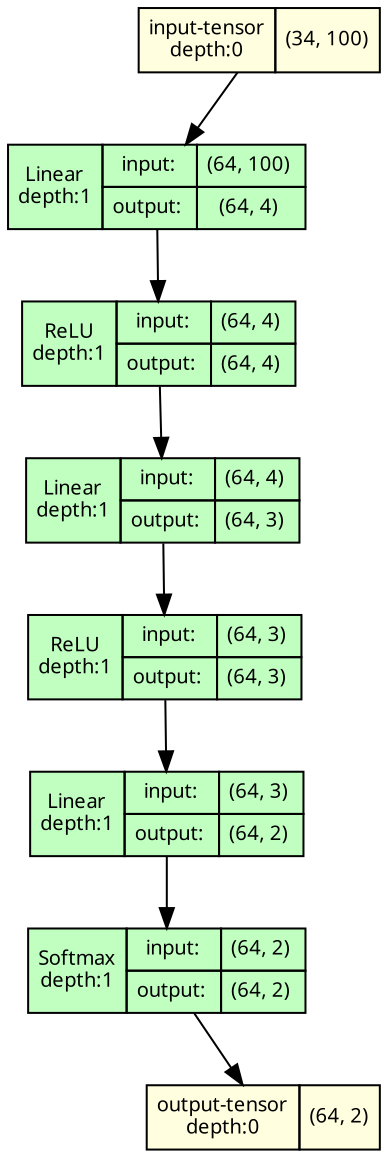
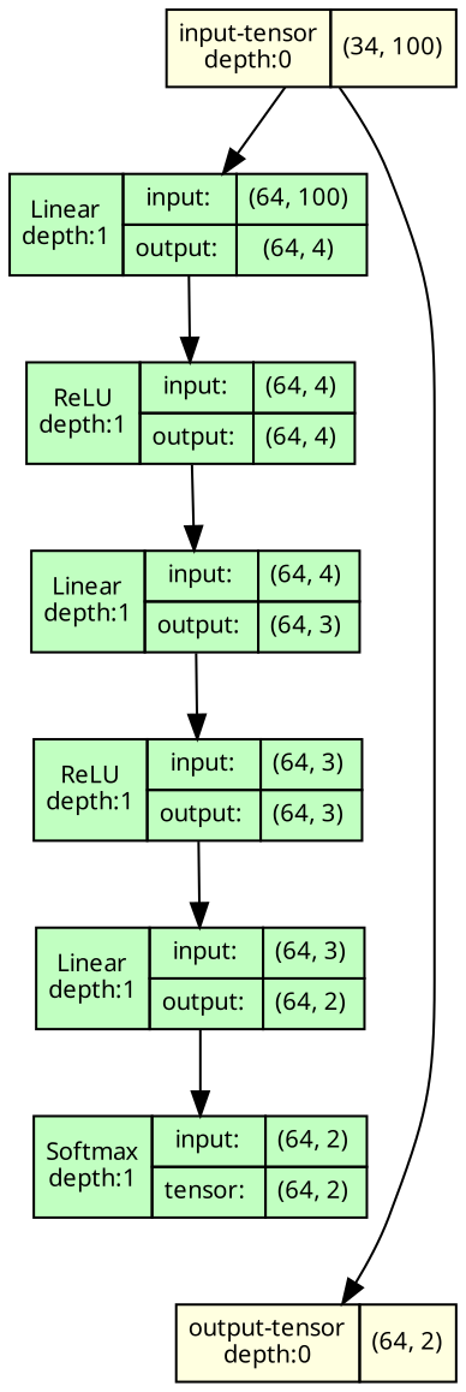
  strict digraph {
    ordering=in
    rankdir=TB
    node [align=left fillcolor=darkseagreen1 fontname="Linux libertine" fontsize=10 margin=0 ranksep=0.1 shape=plaintext style=filled]
    edge [fontsize=10]
    n1 [fillcolor=lightyellow height=0.2 label=<                     <TABLE BORDER="0" CELLBORDER="1"                     CELLSPACING="0" CELLPADDING="4">                         <TR><TD>input-tensor<BR/>depth:0</TD><TD>(34, 100)</TD></TR>                     </TABLE>>]
    n2 [height=0.2 label=<                     <TABLE BORDER="0" CELLBORDER="1"                     CELLSPACING="0" CELLPADDING="4">                     <TR>                         <TD ROWSPAN="2">Linear<BR/>depth:1</TD>                         <TD COLSPAN="2">input:</TD>                         <TD COLSPAN="2">(64, 100) </TD>                     </TR>                     <TR>                         <TD COLSPAN="2">output: </TD>                         <TD COLSPAN="2">(64, 4) </TD>                     </TR>                     </TABLE>>]
    n3 [height=0.2 label=<                     <TABLE BORDER="0" CELLBORDER="1"                     CELLSPACING="0" CELLPADDING="4">                     <TR>                         <TD ROWSPAN="2">ReLU<BR/>depth:1</TD>                         <TD COLSPAN="2">input:</TD>                         <TD COLSPAN="2">(64, 4) </TD>                     </TR>                     <TR>                         <TD COLSPAN="2">output: </TD>                         <TD COLSPAN="2">(64, 4) </TD>                     </TR>                     </TABLE>>]
    n4 [height=0.2 label=<                     <TABLE BORDER="0" CELLBORDER="1"                     CELLSPACING="0" CELLPADDING="4">                     <TR>                         <TD ROWSPAN="2">Linear<BR/>depth:1</TD>                         <TD COLSPAN="2">input:</TD>                         <TD COLSPAN="2">(64, 4) </TD>                     </TR>                     <TR>                         <TD COLSPAN="2">output: </TD>                         <TD COLSPAN="2">(64, 3) </TD>                     </TR>                     </TABLE>>]
    n5 [height=0.2 label=<                     <TABLE BORDER="0" CELLBORDER="1"                     CELLSPACING="0" CELLPADDING="4">                     <TR>                         <TD ROWSPAN="2">ReLU<BR/>depth:1</TD>                         <TD COLSPAN="2">input:</TD>                         <TD COLSPAN="2">(64, 3) </TD>                     </TR>                     <TR>                         <TD COLSPAN="2">output: </TD>                         <TD COLSPAN="2">(64, 3) </TD>                     </TR>                     </TABLE>>]
    n6 [height=0.2 label=<                     <TABLE BORDER="0" CELLBORDER="1"                     CELLSPACING="0" CELLPADDING="4">                     <TR>                         <TD ROWSPAN="2">Linear<BR/>depth:1</TD>                         <TD COLSPAN="2">input:</TD>                         <TD COLSPAN="2">(64, 3) </TD>                     </TR>                     <TR>                         <TD COLSPAN="2">output: </TD>                         <TD COLSPAN="2">(64, 2) </TD>                     </TR>                     </TABLE>>]
-   n7 [height=0.2 label=<                     <TABLE BORDER="0" CELLBORDER="1"                     CELLSPACING="0" CELLPADDING="4">                     <TR>                         <TD ROWSPAN="2">Softmax<BR/>depth:1</TD>                         <TD COLSPAN="2">input:</TD>                         <TD COLSPAN="2">(64, 2) </TD>                     </TR>                     <TR>                         <TD COLSPAN="2">output: </TD>                         <TD COLSPAN="2">(64, 2) </TD>                     </TR>                     </TABLE>>]
+   n7 [height=0.2 label=<                     <TABLE BORDER="0" CELLBORDER="1"                     CELLSPACING="0" CELLPADDING="4">                     <TR>                         <TD ROWSPAN="2">Softmax<BR/>depth:1</TD>                         <TD COLSPAN="2">input:</TD>                         <TD COLSPAN="2">(64, 2) </TD>                     </TR>                     <TR>                         <TD COLSPAN="2">tensor: </TD>                         <TD COLSPAN="2">(64, 2) </TD>                     </TR>                     </TABLE>>]
    n8 [fillcolor=lightyellow height=0.2 label=<                     <TABLE BORDER="0" CELLBORDER="1"                     CELLSPACING="0" CELLPADDING="4">                         <TR><TD>output-tensor<BR/>depth:0</TD><TD>(64, 2)</TD></TR>                     </TABLE>>]
    n1 -> n2
    n2 -> n3
    n3 -> n4
    n4 -> n5
    n5 -> n6
    n6 -> n7
-   n7 -> n8
+   n1 -> n8
  }
